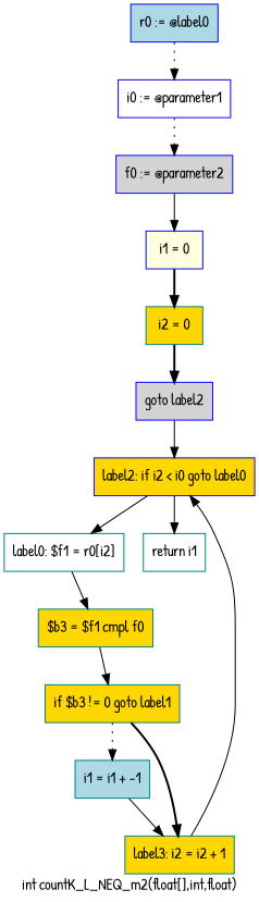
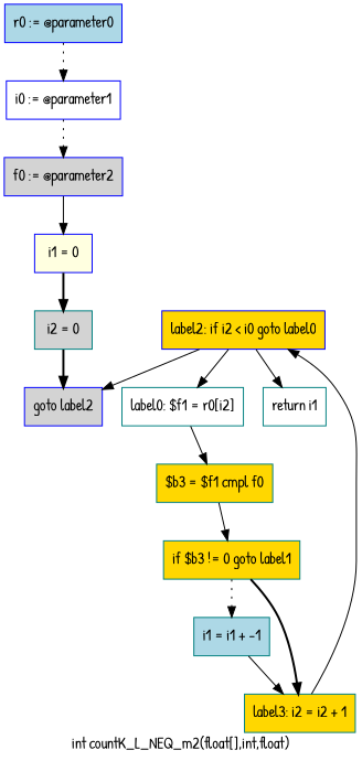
  digraph {
    fontname="Patrick Hand"
    label="int countK_L_NEQ_m2(float[],int,float)"
    node [color=teal fillcolor=gold fontname="Patrick Hand" shape=box style=filled]
    edge [fontname="Patrick Hand" style=solid]
-   n1 [color=blue fillcolor=lightblue label="r0 := @label0"]
+   n1 [color=blue fillcolor=lightblue label="r0 := @parameter0"]
    n2 [color=blue fillcolor=white label="i0 := @parameter1"]
    n3 [color=blue fillcolor=lightgrey label="f0 := @parameter2"]
    n4 [color=blue fillcolor=lightyellow label="i1 = 0"]
-   n5 [label="i2 = 0"]
+   n5 [fillcolor=lightgrey label="i2 = 0"]
    n6 [color=blue fillcolor=lightgrey label="goto label2"]
    n7 [color=blue label="label2: if i2 < i0 goto label0"]
    n8 [fillcolor=white label="label0: $f1 = r0[i2]"]
    n9 [fillcolor=white label="return i1"]
    n10 [label="$b3 = $f1 cmpl f0"]
    n11 [label="if $b3 != 0 goto label1"]
    n12 [fillcolor=lightblue label="i1 = i1 + -1"]
    n13 [label="label3: i2 = i2 + 1"]
    n1 -> n2 [style=dotted]
    n2 -> n3 [style=dotted]
    n3 -> n4
    n4 -> n5 [style=bold]
    n5 -> n6 [style=bold]
-   n6 -> n7
+   n7 -> n6
    n7 -> n8
    n7 -> n9
    n8 -> n10
    n10 -> n11
    n11 -> n12 [style=dotted]
    n11 -> n13 [style=bold]
    n12 -> n13
    n13 -> n7
  }
